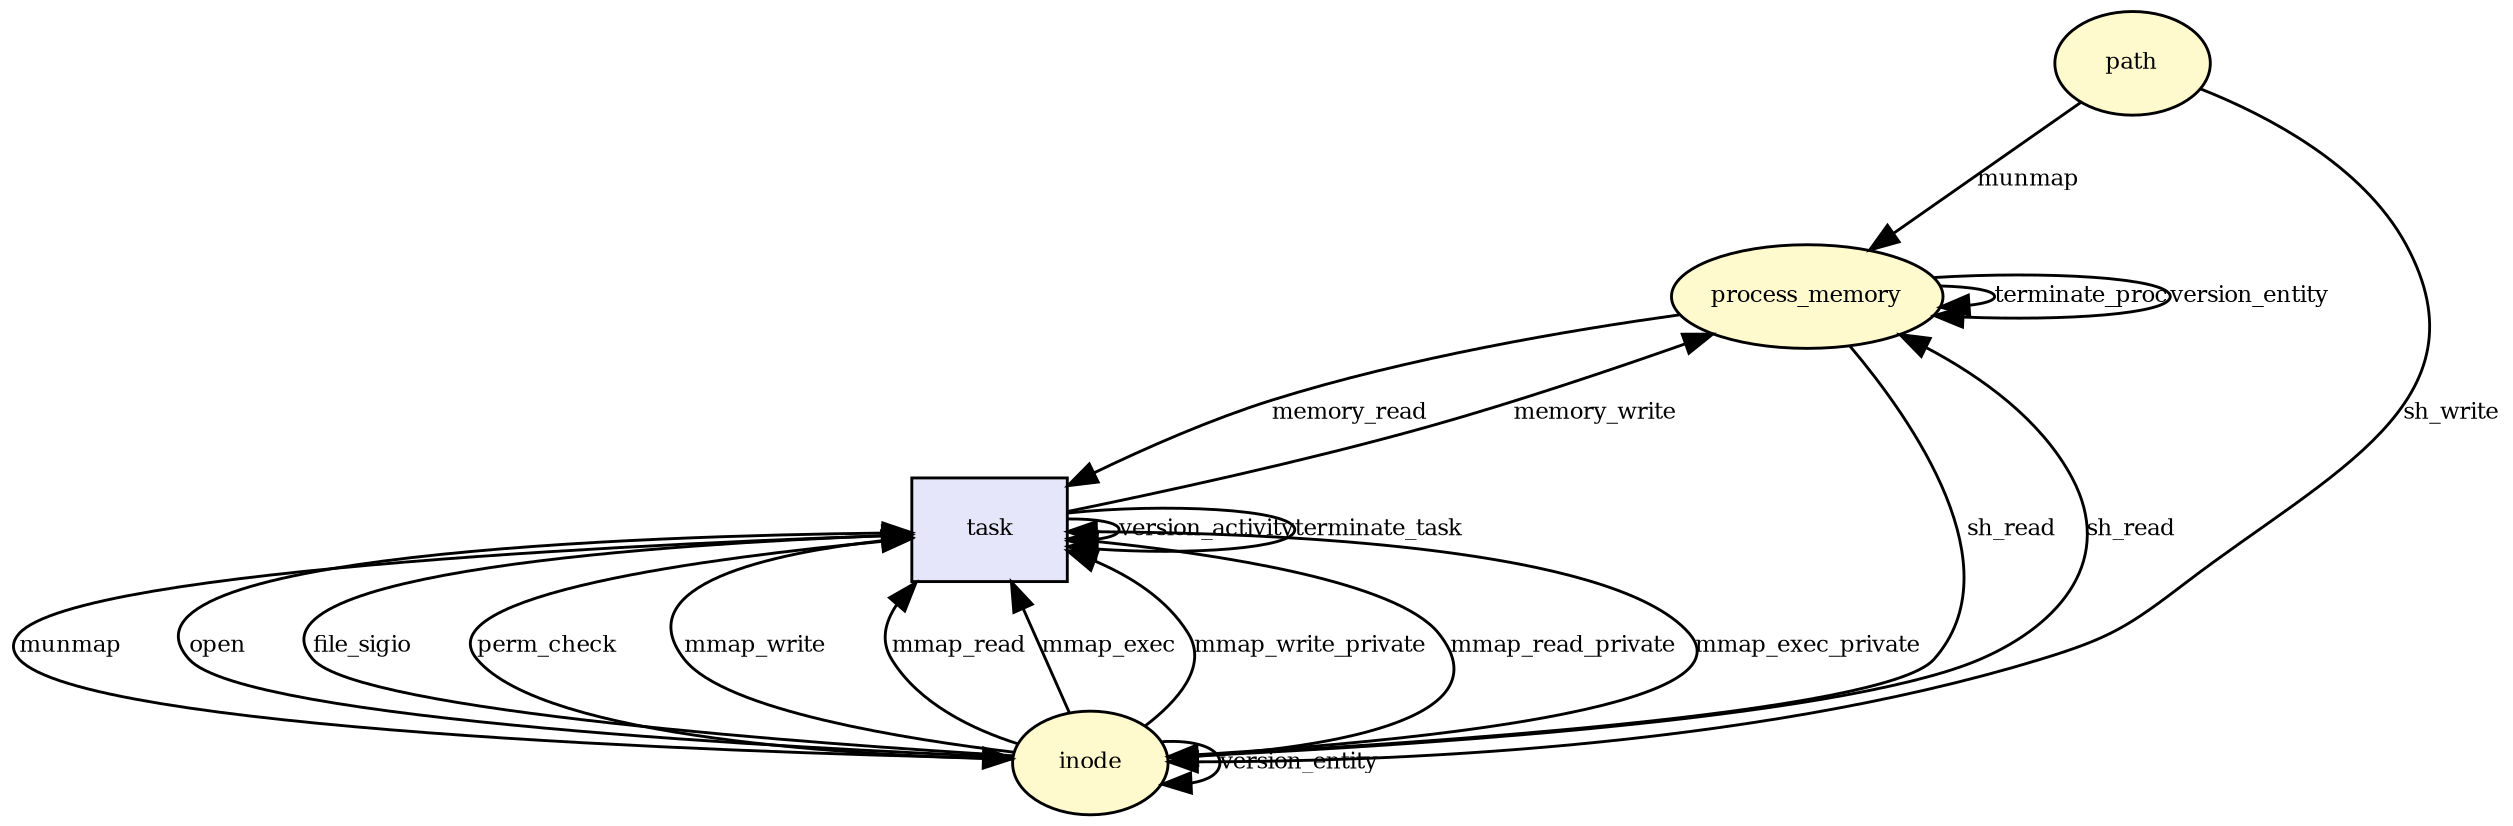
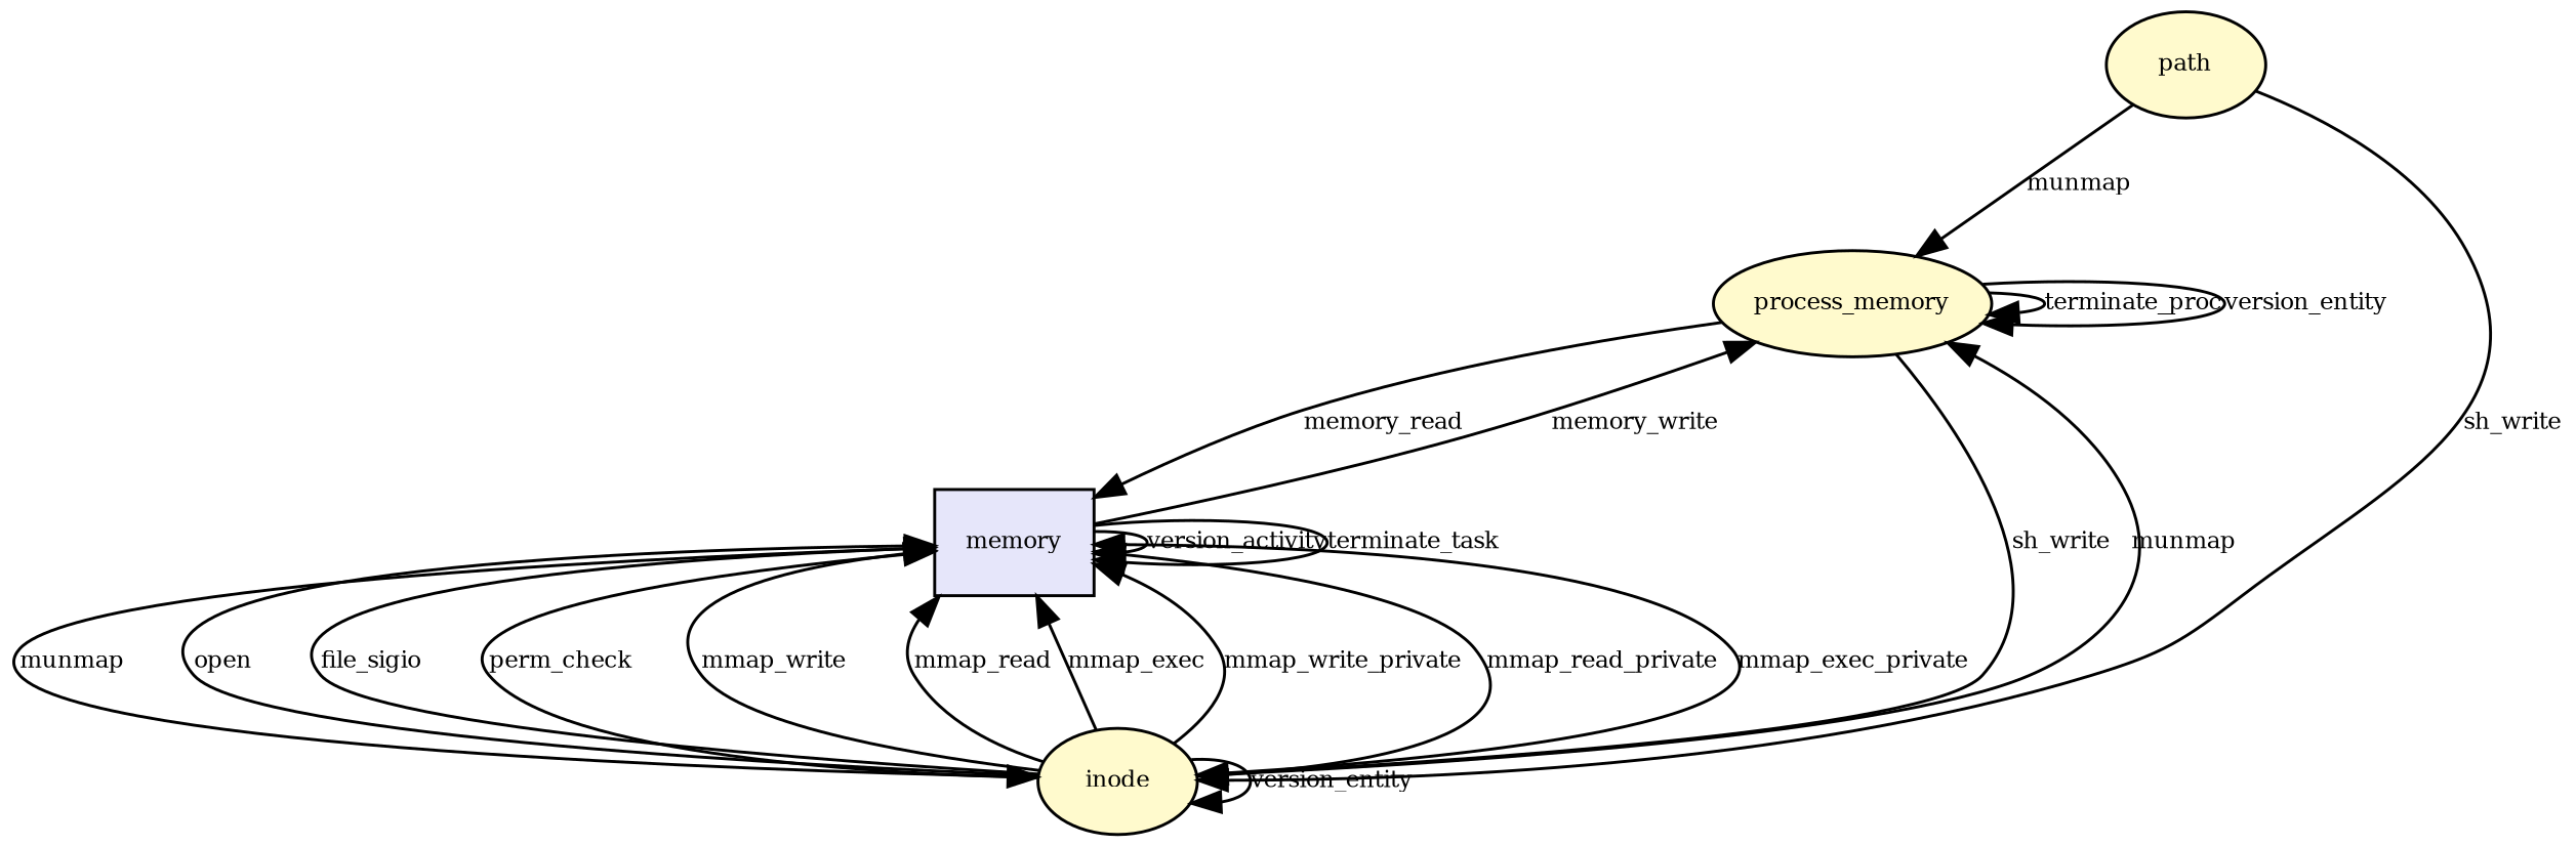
  digraph {
    node [fillcolor="#fffacd" fontsize=8 shape=ellipse style=filled]
    edge [fontsize=8]
    n1 [label=process_memory]
-   n2 [fillcolor="#e6e6fa" label=task shape=rectangle]
+   n2 [fillcolor="#e6e6fa" label=memory shape=rectangle]
    n3 [label=inode]
    n4 [label=path]
    n1 -> n1 [label=terminate_proc]
    n1 -> n1 [label=version_entity]
    n1 -> n2 [label=memory_read]
-   n1 -> n3 [label=sh_read]
+   n1 -> n3 [label=sh_write]
    n2 -> n1 [label=memory_write]
    n2 -> n2 [label=version_activity]
    n2 -> n2 [label=terminate_task]
    n2 -> n3 [label=munmap]
-   n3 -> n1 [label=sh_read]
+   n3 -> n1 [label=munmap]
    n3 -> n2 [label=open]
    n3 -> n2 [label=file_sigio]
    n3 -> n2 [label=perm_check]
    n3 -> n2 [label=mmap_write]
    n3 -> n2 [label=mmap_read]
    n3 -> n2 [label=mmap_exec]
    n3 -> n2 [label=mmap_write_private]
    n3 -> n2 [label=mmap_read_private]
    n3 -> n2 [label=mmap_exec_private]
    n3 -> n3 [label=version_entity]
    n4 -> n1 [label=munmap]
    n4 -> n3 [label=sh_write]
  }
